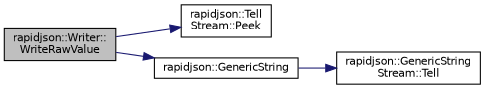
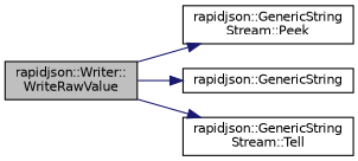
  digraph {
    rankdir=LR
    node [color=black fillcolor=white fontname=Helvetica fontsize=10 shape=record style=filled]
    edge [color=midnightblue fontname=Helvetica fontsize=10 labelfontname=Helvetica labelfontsize=10 style=solid]
    n1 [fillcolor=grey75 fontcolor=black height=0.2 label="rapidjson::Writer::\lWriteRawValue" width=0.4]
-   n2 [height=0.2 label="rapidjson::Tell\lStream::Peek" width=0.4]
+   n2 [height=0.2 label="rapidjson::GenericString\lStream::Peek" width=0.4]
    n3 [height=0.2 label="rapidjson::GenericString" width=0.4]
    n4 [height=0.2 label="rapidjson::GenericString\lStream::Tell" width=0.4]
    n1 -> n2
    n1 -> n3
-   n3 -> n4
+   n1 -> n4
  }
